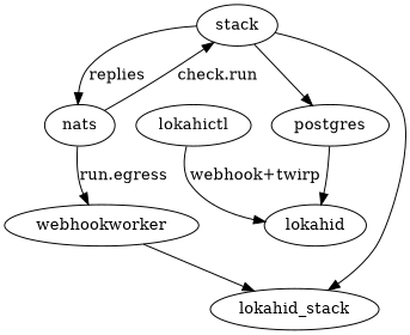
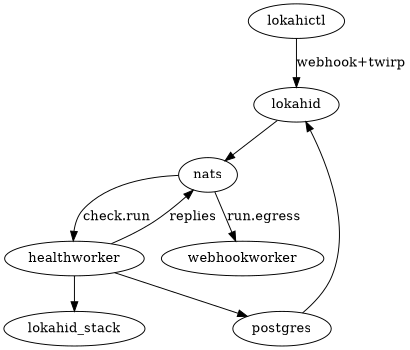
  digraph {
    lokahictl
    lokahid
    nats
    webhookworker
-   healthworker [label=stack]
+   healthworker
    postgres
    n7 [label=lokahid_stack]
    lokahictl -> lokahid [label="webhook+twirp"]
+   lokahid -> nats
    nats -> webhookworker [label="run.egress"]
    nats -> healthworker [label="check.run"]
-   webhookworker -> n7
    healthworker -> nats [label=replies]
    healthworker -> postgres
    healthworker -> n7
    postgres -> lokahid
  }
